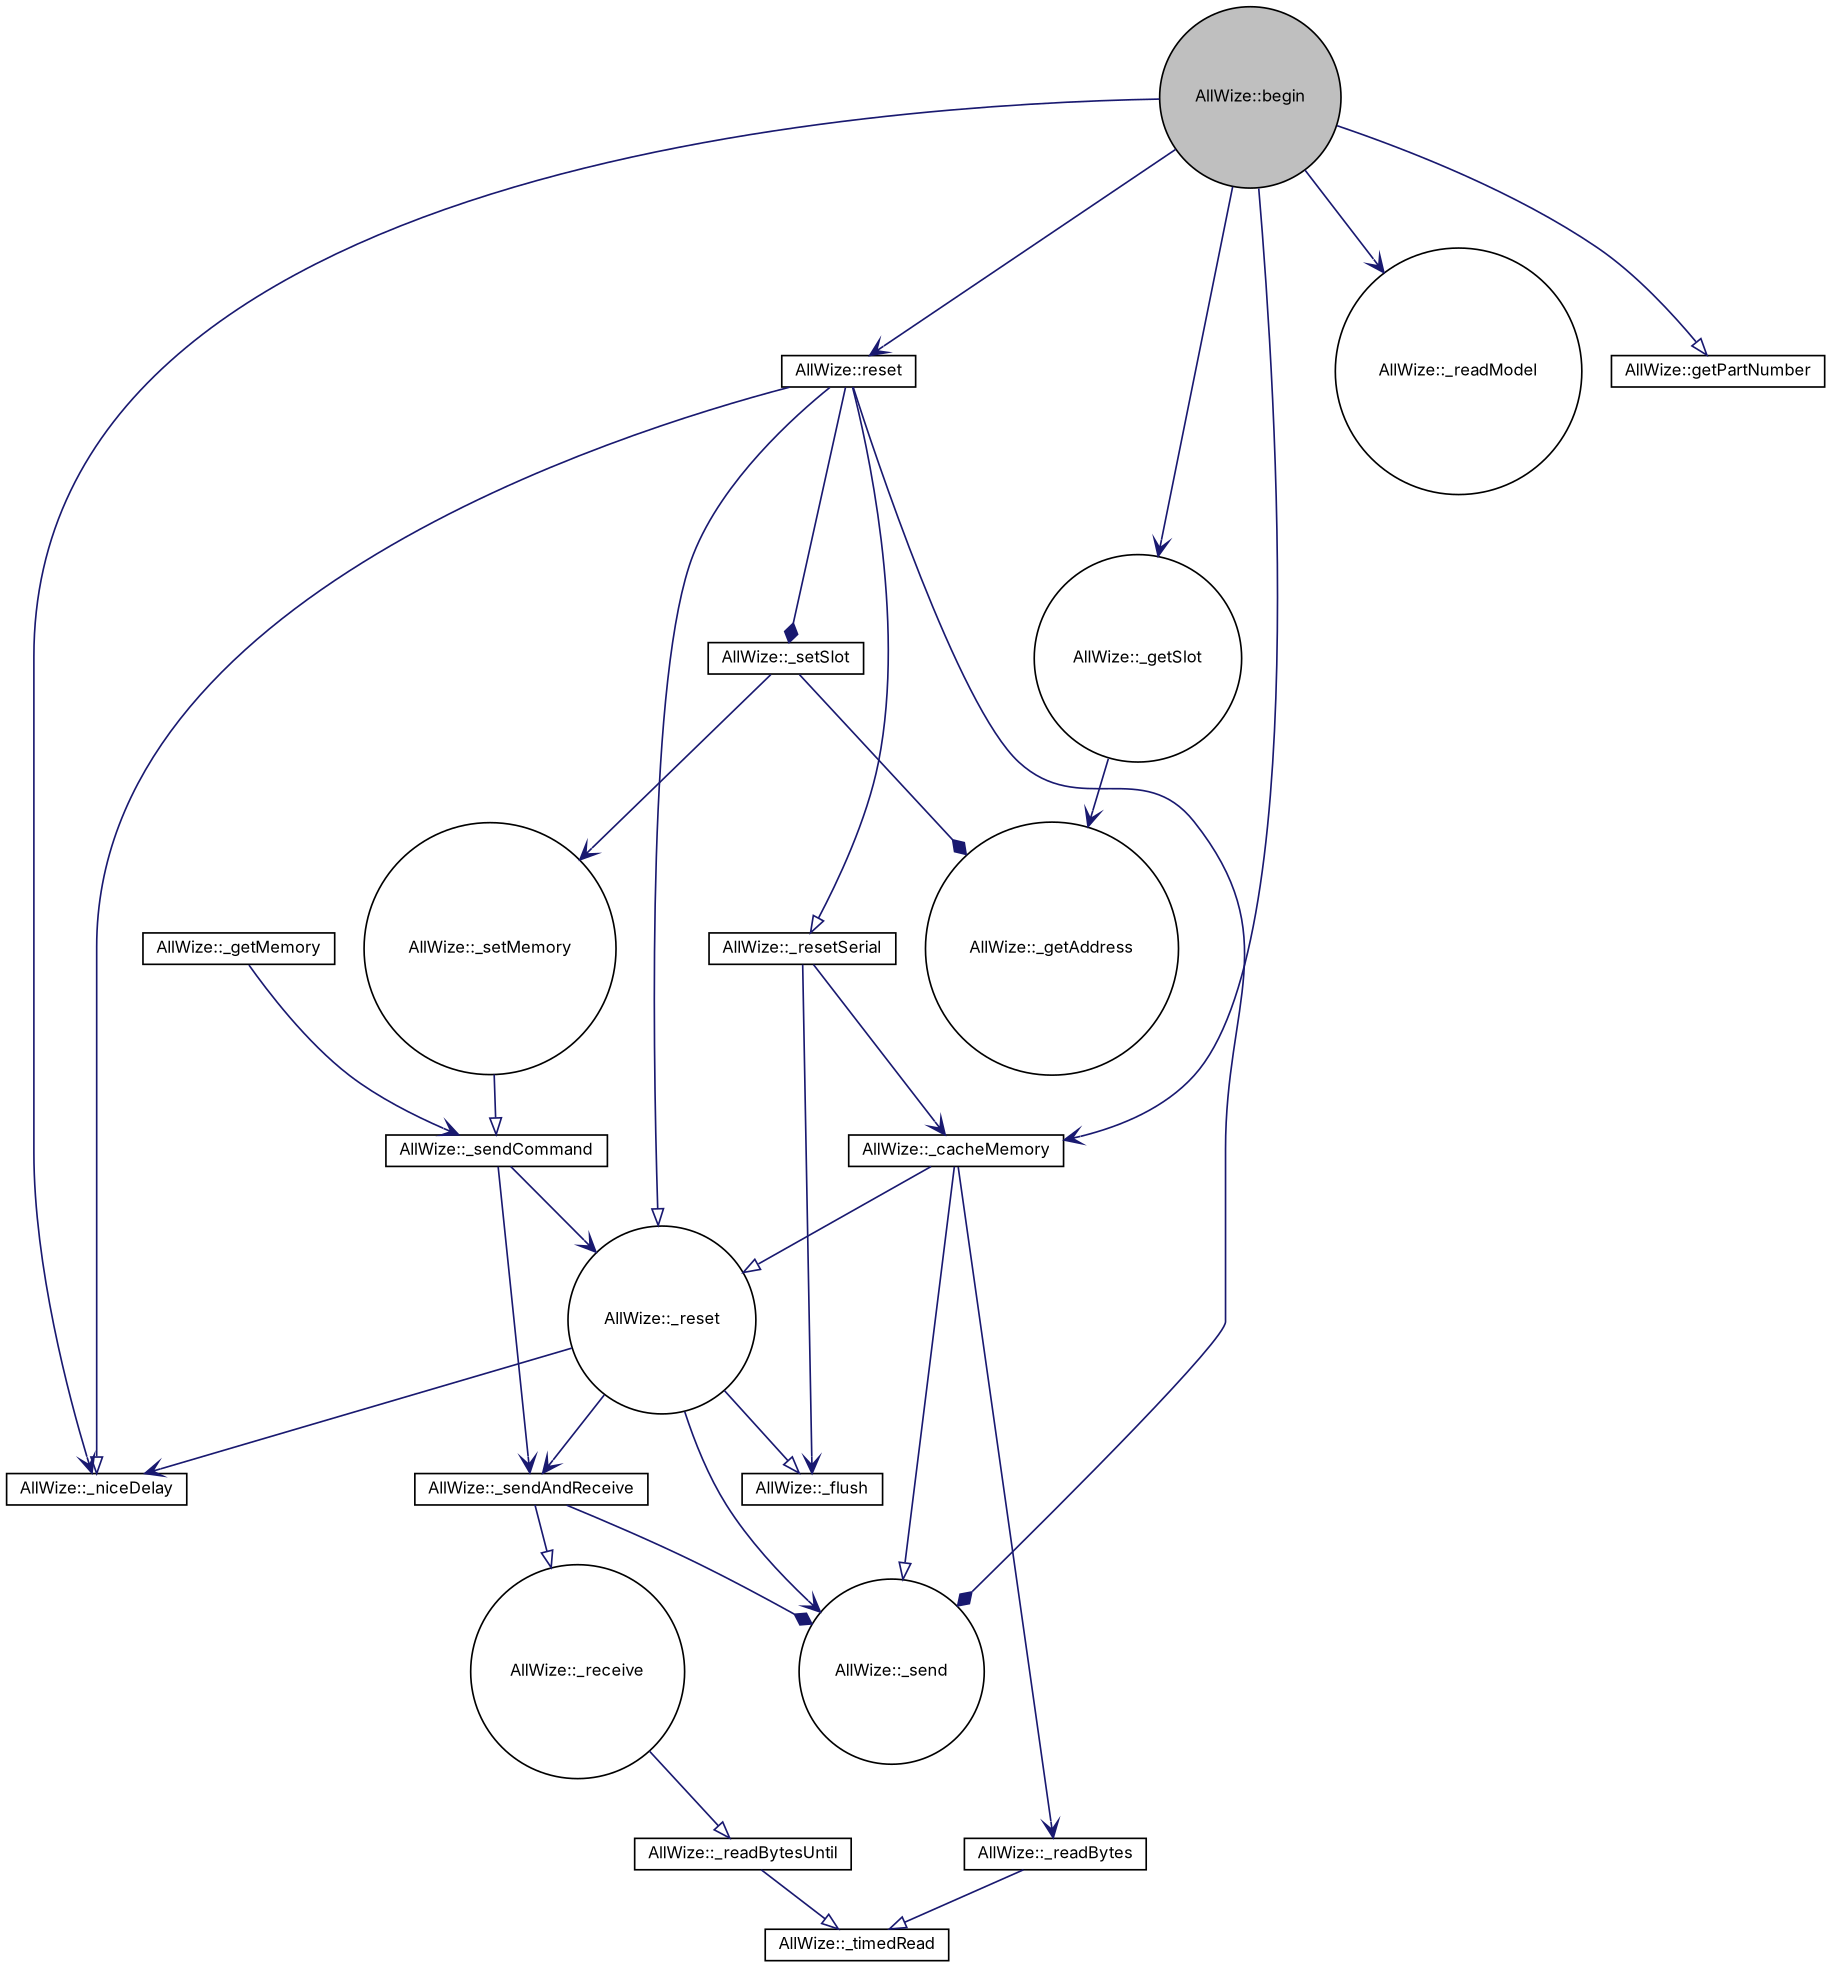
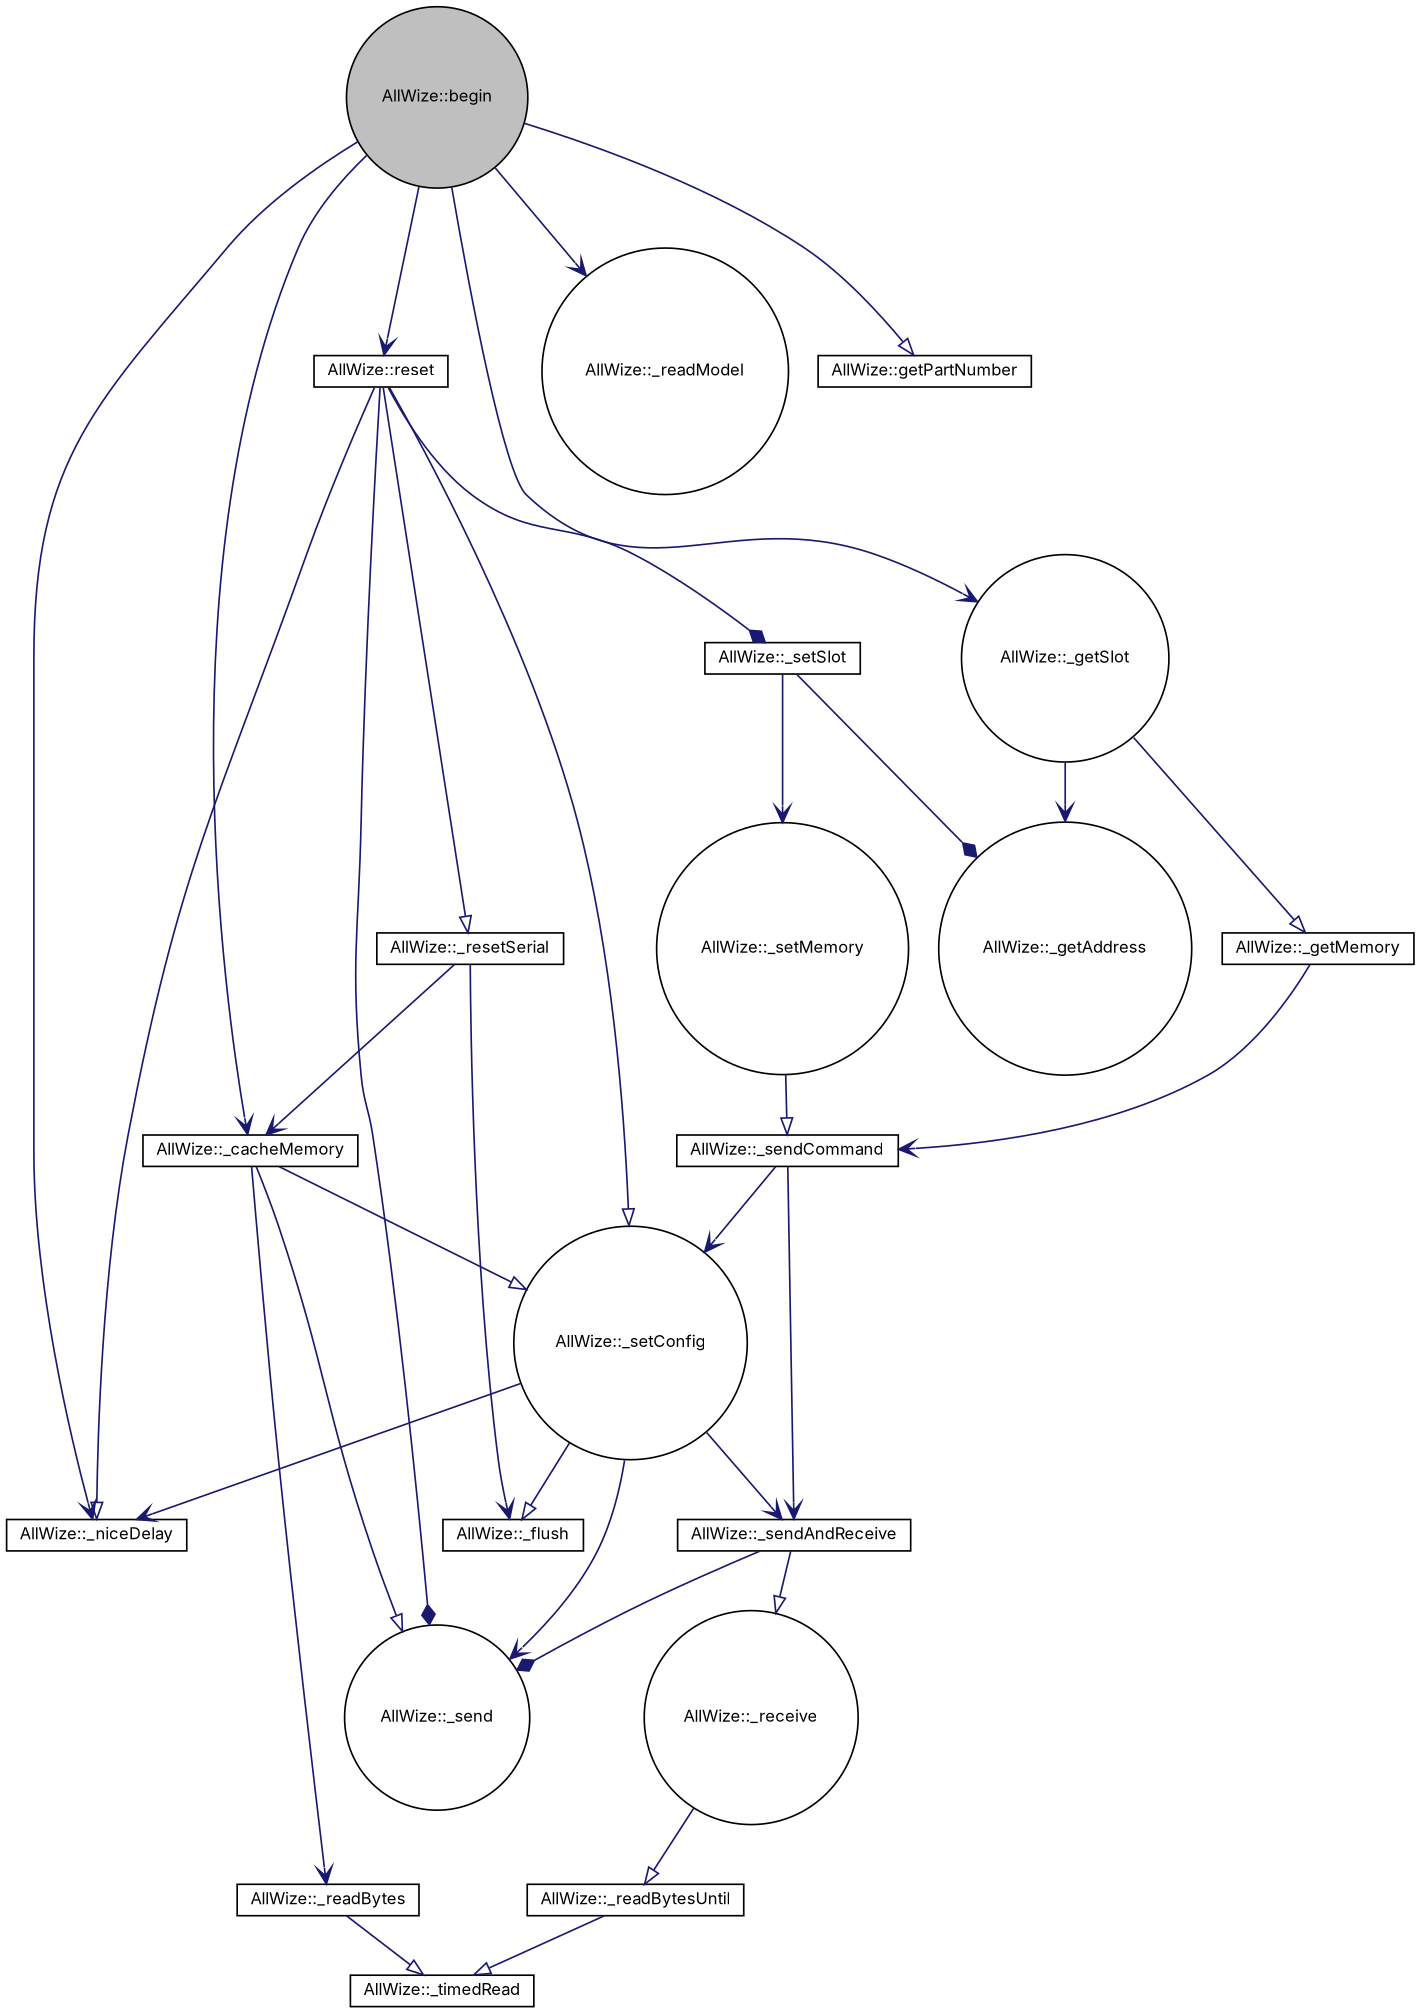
  digraph {
    fontname=Inter
    rankdir=TB
    node [color=black fillcolor=white fontname=Inter fontsize=10 shape=box style=filled]
    edge [arrowhead=vee color=midnightblue fontname=Inter fontsize=10 labelfontname=Helvetica labelfontsize=10 style=solid]
    n1 [fillcolor=grey75 fontcolor=black height=0.2 label="AllWize::begin" shape=circle width=0.4]
    n2 [height=0.2 label="AllWize::reset" width=0.4]
    n3 [height=0.2 label="AllWize::_niceDelay" width=0.4]
    n4 [height=0.2 label="AllWize::_readModel" shape=circle width=0.4]
    n5 [height=0.2 label="AllWize::getPartNumber" width=0.4]
    n6 [height=0.2 label="AllWize::_getSlot" shape=circle width=0.4]
    n7 [height=0.2 label="AllWize::_cacheMemory" width=0.4]
    n8 [height=0.2 label="AllWize::_resetSerial" width=0.4]
-   n9 [height=0.2 label="AllWize::_reset" shape=circle width=0.4]
+   n9 [height=0.2 label="AllWize::_setConfig" shape=circle width=0.4]
    n10 [height=0.2 label="AllWize::_send" shape=circle width=0.4]
    n11 [height=0.2 label="AllWize::_setSlot" width=0.4]
    n12 [height=0.2 label="AllWize::_getAddress" shape=circle width=0.4]
    n13 [height=0.2 label="AllWize::_getMemory" width=0.4]
    n14 [height=0.2 label="AllWize::_flush" width=0.4]
    n15 [height=0.2 label="AllWize::_sendAndReceive" width=0.4]
    n16 [height=0.2 label="AllWize::_setMemory" shape=circle width=0.4]
    n17 [height=0.2 label="AllWize::_readBytes" width=0.4]
    n18 [height=0.2 label="AllWize::_timedRead" width=0.4]
    n19 [height=0.2 label="AllWize::_receive" shape=circle width=0.4]
    n20 [height=0.2 label="AllWize::_readBytesUntil" width=0.4]
    n21 [height=0.2 label="AllWize::_sendCommand" width=0.4]
    n1 -> n2
    n1 -> n3
    n1 -> n4
    n1 -> n5 [arrowhead=onormal]
    n1 -> n6
    n1 -> n7
    n2 -> n3 [arrowhead=onormal]
    n2 -> n8 [arrowhead=onormal]
    n2 -> n9 [arrowhead=onormal]
    n2 -> n10 [arrowhead=diamond]
    n2 -> n11 [arrowhead=diamond]
    n6 -> n12
+   n6 -> n13 [arrowhead=onormal]
    n7 -> n9 [arrowhead=onormal]
    n7 -> n10 [arrowhead=onormal]
    n7 -> n17
    n8 -> n7
    n8 -> n14
    n9 -> n3
    n9 -> n10
    n9 -> n14 [arrowhead=onormal]
    n9 -> n15
    n11 -> n12 [arrowhead=diamond]
    n11 -> n16
    n13 -> n21
    n15 -> n10 [arrowhead=diamond]
    n15 -> n19 [arrowhead=onormal]
    n16 -> n21 [arrowhead=onormal]
    n17 -> n18 [arrowhead=onormal]
    n19 -> n20 [arrowhead=onormal]
    n20 -> n18 [arrowhead=onormal]
    n21 -> n9
    n21 -> n15
  }
